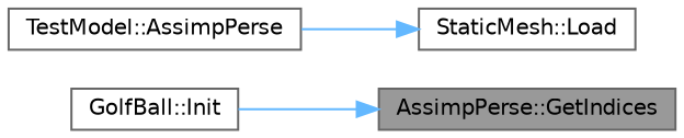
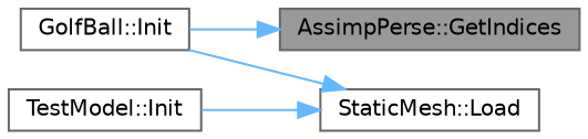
  digraph {
    rankdir=RL
    node [color=grey40 fillcolor=white fontname=Helvetica fontsize=10 shape=box style=filled]
    edge [color=steelblue1 dir=back fontname=Helvetica fontsize=10 labelfontname=Helvetica labelfontsize=10 style=solid]
    n1 [color=gray40 fillcolor=grey60 fontcolor=black height=0.2 label="AssimpPerse::GetIndices" width=0.4]
    n2 [height=0.2 label="GolfBall::Init" width=0.4]
    n3 [height=0.2 label="StaticMesh::Load" width=0.4]
-   n4 [height=0.2 label="TestModel::AssimpPerse" width=0.4]
+   n4 [height=0.2 label="TestModel::Init" width=0.4]
    n1 -> n2
+   n3 -> n2
    n3 -> n4
  }
